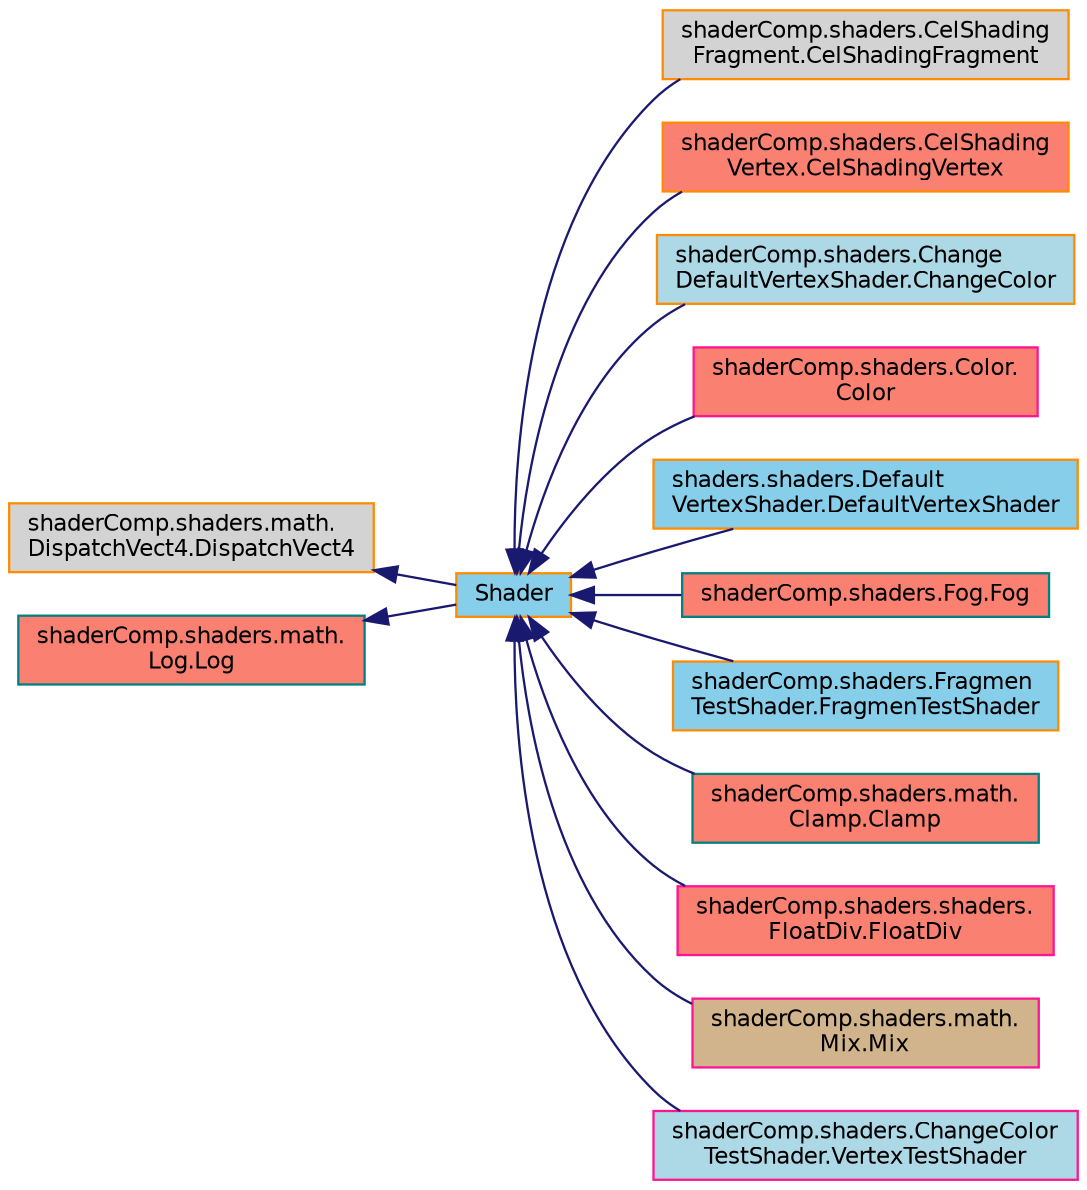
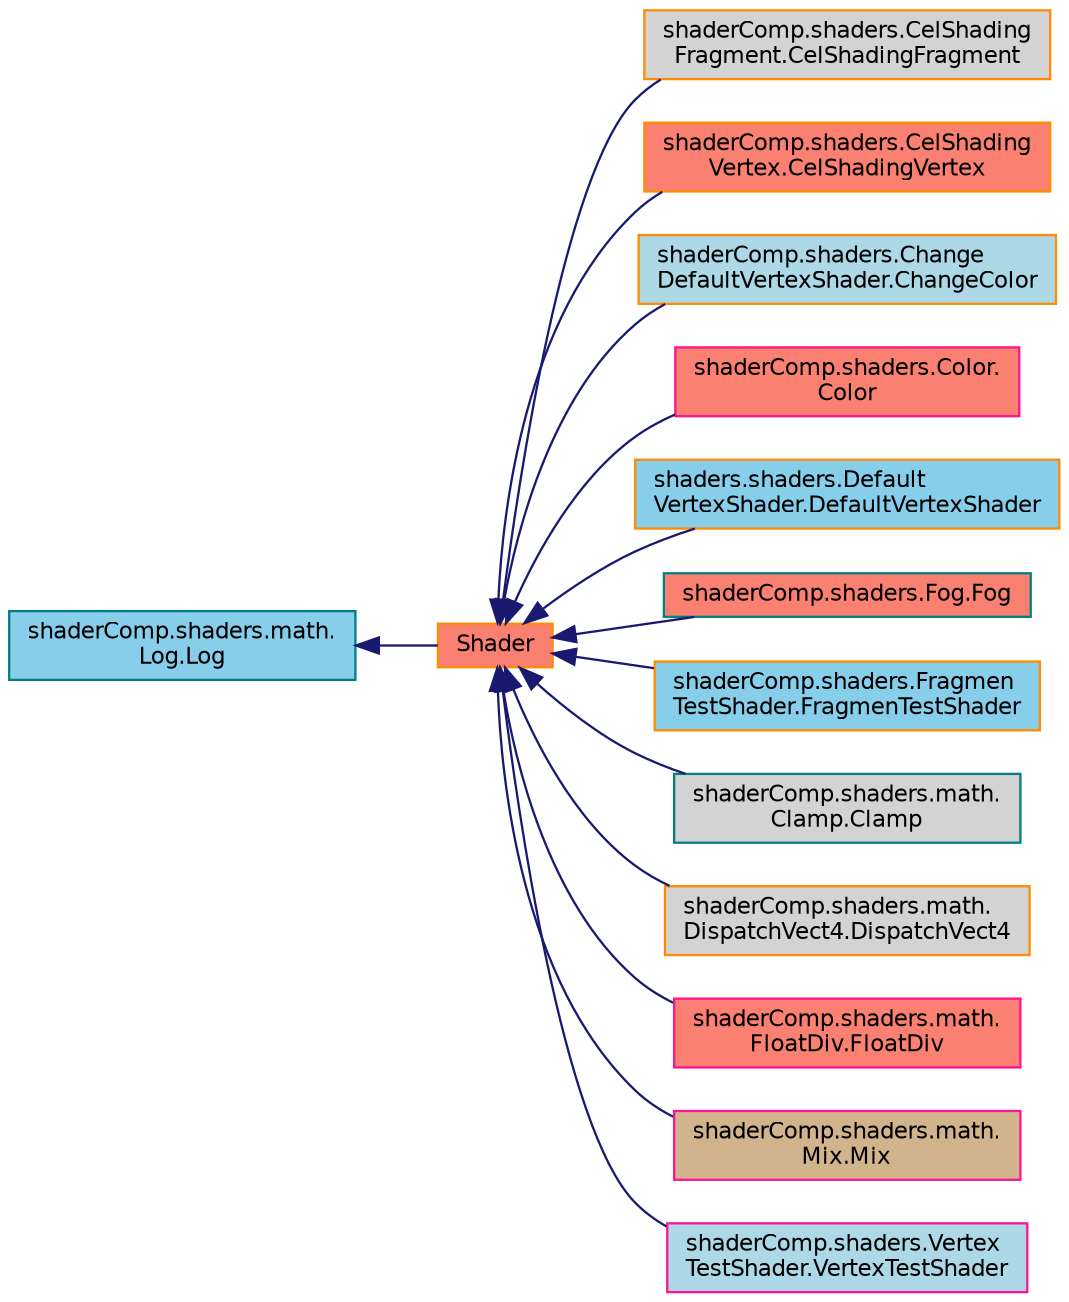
  digraph {
    rankdir=LR
    node [color=darkorange fillcolor=salmon fontname=Helvetica fontsize=10 shape=record style=filled]
    edge [color=midnightblue dir=back fontname=Helvetica fontsize=10 labelfontname=Helvetica labelfontsize=10 style=solid]
-   n1 [fillcolor=skyblue height=0.2 label=Shader width=0.4]
+   n1 [height=0.2 label=Shader width=0.4]
    n2 [fillcolor=lightgrey height=0.2 label="shaderComp.shaders.CelShading\lFragment.CelShadingFragment" width=0.4]
    n3 [height=0.2 label="shaderComp.shaders.CelShading\lVertex.CelShadingVertex" width=0.4]
    n4 [fillcolor=lightblue height=0.2 label="shaderComp.shaders.Change\lDefaultVertexShader.ChangeColor" width=0.4]
    n5 [color=deeppink height=0.2 label="shaderComp.shaders.Color.\lColor" width=0.4]
    n6 [fillcolor=skyblue height=0.2 label="shaders.shaders.Default\lVertexShader.DefaultVertexShader" width=0.4]
    n7 [color=teal height=0.2 label="shaderComp.shaders.Fog.Fog" width=0.4]
    n8 [fillcolor=skyblue height=0.2 label="shaderComp.shaders.Fragmen\lTestShader.FragmenTestShader" width=0.4]
-   n9 [color=teal height=0.2 label="shaderComp.shaders.math.\lClamp.Clamp" width=0.4]
+   n9 [color=teal fillcolor=lightgrey height=0.2 label="shaderComp.shaders.math.\lClamp.Clamp" width=0.4]
    n10 [fillcolor=lightgrey height=0.2 label="shaderComp.shaders.math.\lDispatchVect4.DispatchVect4" width=0.4]
-   n11 [color=deeppink height=0.2 label="shaderComp.shaders.shaders.\lFloatDiv.FloatDiv" width=0.4]
+   n11 [color=deeppink height=0.2 label="shaderComp.shaders.math.\lFloatDiv.FloatDiv" width=0.4]
    n12 [color=deeppink fillcolor=tan height=0.2 label="shaderComp.shaders.math.\lMix.Mix" width=0.4]
-   n13 [color=deeppink fillcolor=lightblue height=0.2 label="shaderComp.shaders.ChangeColor\lTestShader.VertexTestShader" width=0.4]
-   n14 [color=teal height=0.2 label="shaderComp.shaders.math.\lLog.Log" width=0.4]
+   n13 [color=deeppink fillcolor=lightblue height=0.2 label="shaderComp.shaders.Vertex\lTestShader.VertexTestShader" width=0.4]
+   n14 [color=teal fillcolor=skyblue height=0.2 label="shaderComp.shaders.math.\lLog.Log" width=0.4]
    n1 -> n2
    n1 -> n3
    n1 -> n4
    n1 -> n5
    n1 -> n6
    n1 -> n7
    n1 -> n8
    n1 -> n9
-   n10 -> n1
+   n1 -> n10
    n1 -> n11
    n1 -> n12
    n1 -> n13
    n14 -> n1
  }
